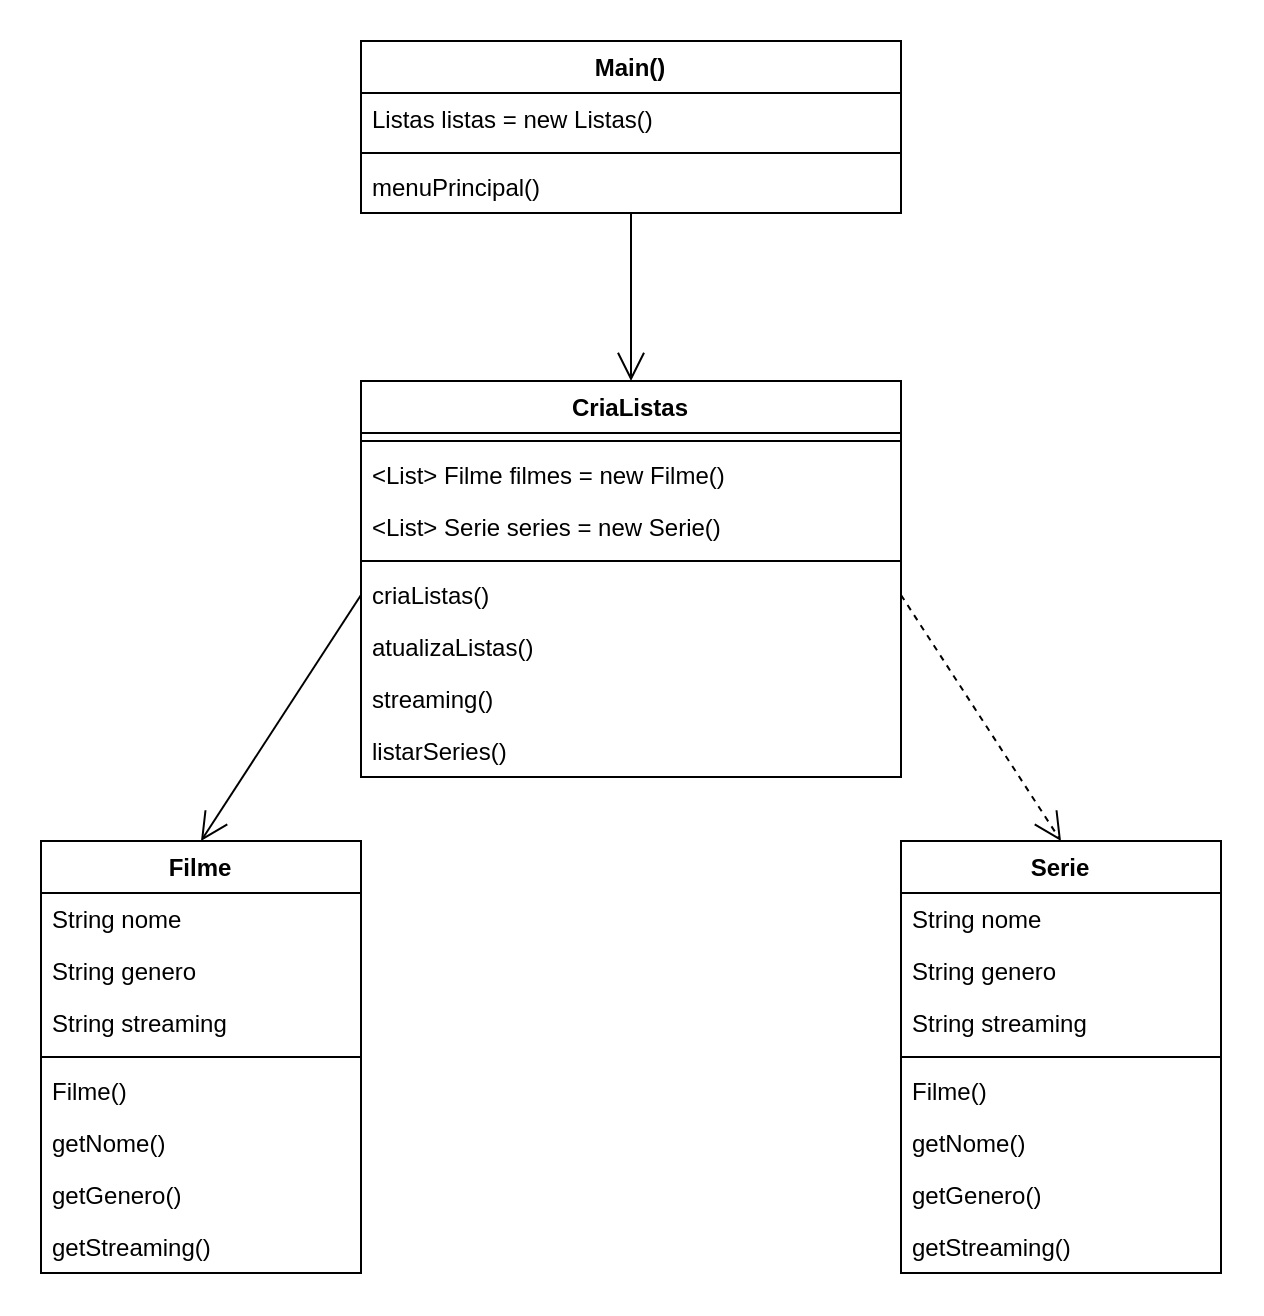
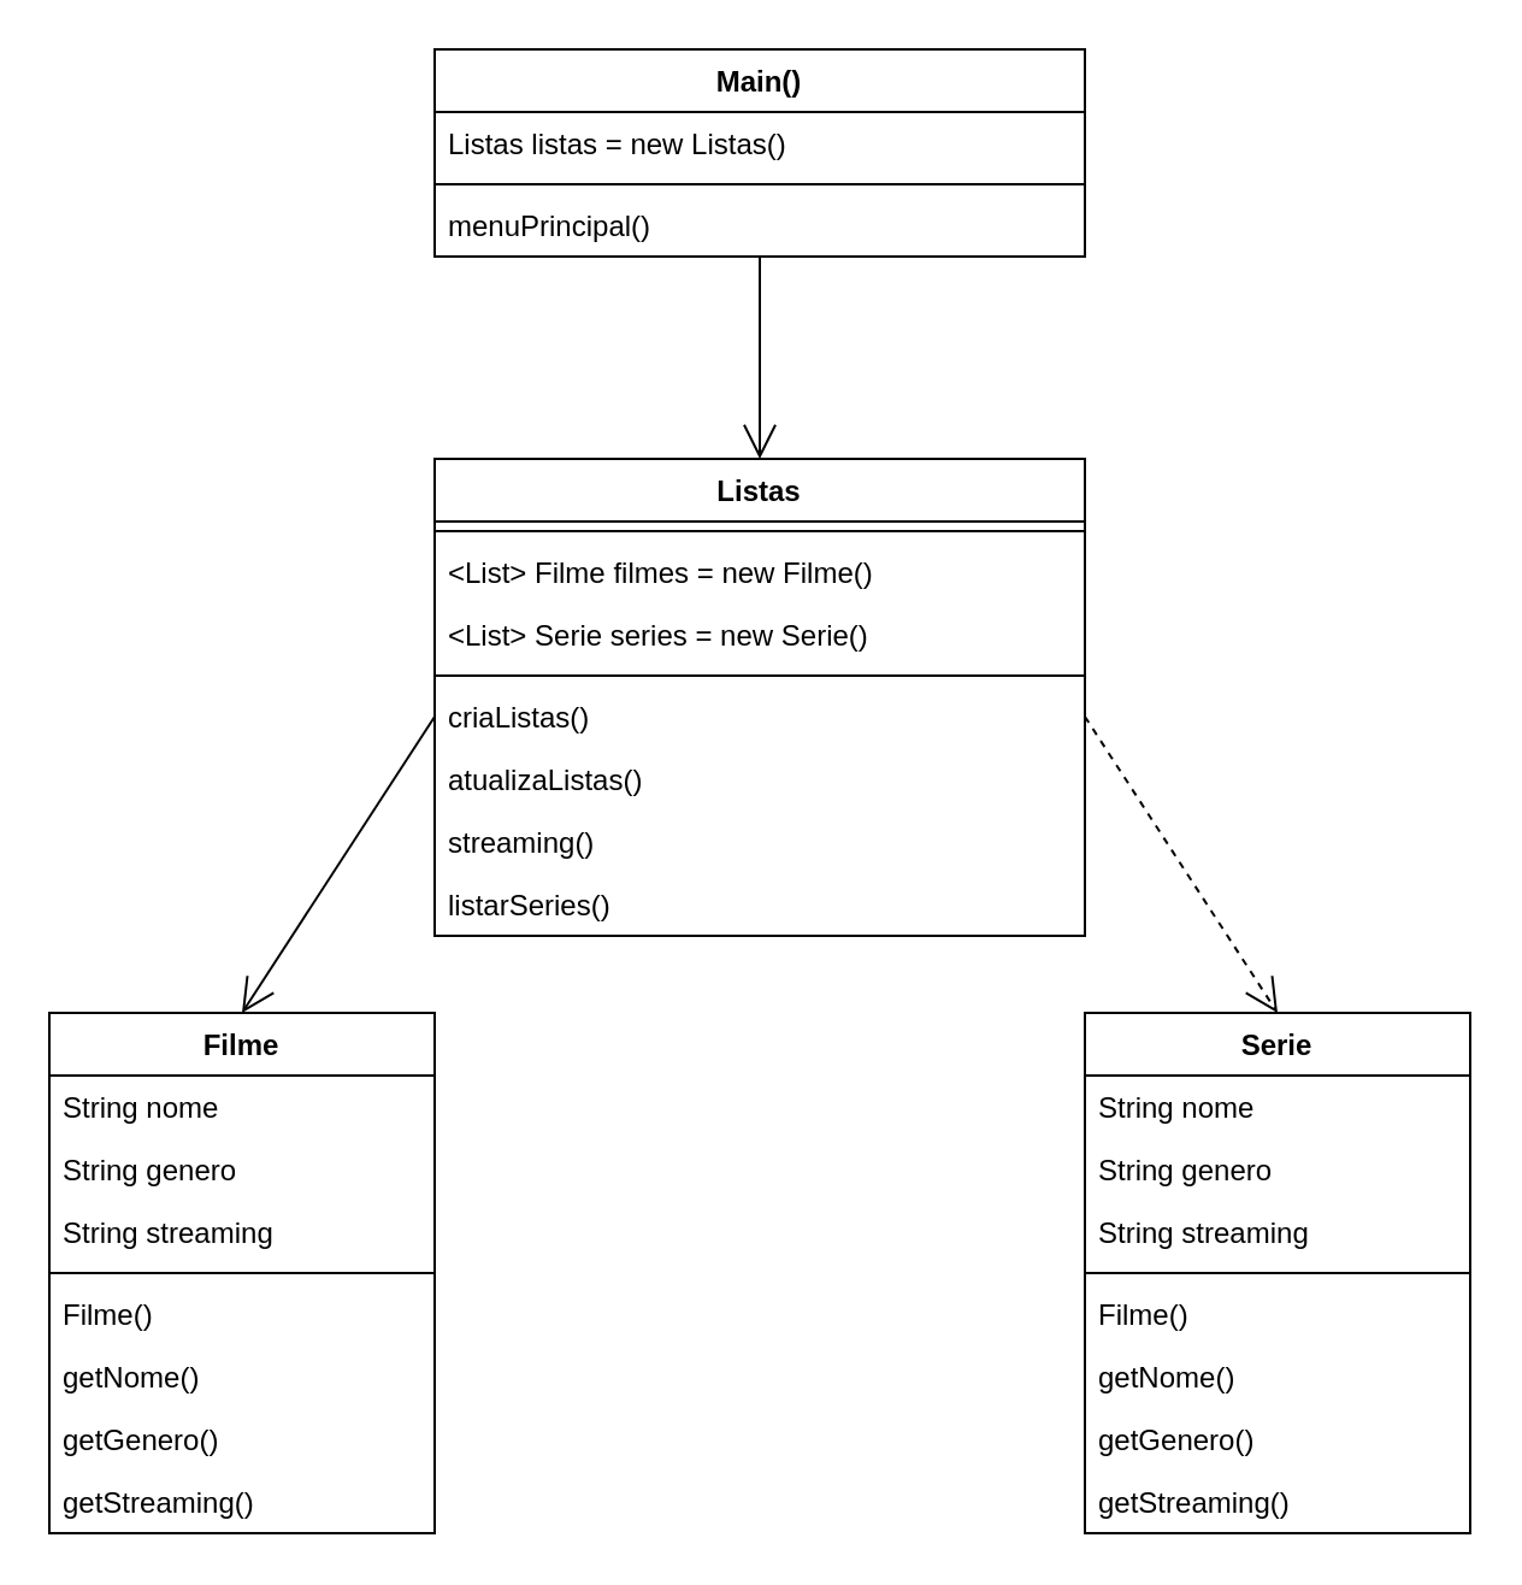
  <mxCell id="0" />
  <mxCell id="1" parent="0" />
  <mxCell id="2" value="Main()" style="swimlane;fontStyle=1;align=center;verticalAlign=top;childLayout=stackLayout;horizontal=1;startSize=26;horizontalStack=0;resizeParent=1;resizeParentMax=0;resizeLast=0;collapsible=1;marginBottom=0;" vertex="1" parent="1"><mxGeometry x="180" y="20" width="270" height="86" as="geometry" /></mxCell>
  <mxCell id="3" value="Listas listas = new Listas()" style="text;strokeColor=none;fillColor=none;align=left;verticalAlign=top;spacingLeft=4;spacingRight=4;overflow=hidden;rotatable=0;points=[[0,0.5],[1,0.5]];portConstraint=eastwest;" vertex="1" parent="2"><mxGeometry y="26" width="270" height="26" as="geometry" /></mxCell>
  <mxCell id="4" value="" style="line;strokeWidth=1;fillColor=none;align=left;verticalAlign=middle;spacingTop=-1;spacingLeft=3;spacingRight=3;rotatable=0;labelPosition=right;points=[];portConstraint=eastwest;strokeColor=inherit;" vertex="1" parent="2"><mxGeometry y="52" width="270" height="8" as="geometry" /></mxCell>
  <mxCell id="5" value="menuPrincipal()" style="text;strokeColor=none;fillColor=none;align=left;verticalAlign=top;spacingLeft=4;spacingRight=4;overflow=hidden;rotatable=0;points=[[0,0.5],[1,0.5]];portConstraint=eastwest;" vertex="1" parent="2"><mxGeometry y="60" width="270" height="26" as="geometry" /></mxCell>
- <mxCell id="6" value="CriaListas" style="swimlane;fontStyle=1;align=center;verticalAlign=top;childLayout=stackLayout;horizontal=1;startSize=26;horizontalStack=0;resizeParent=1;resizeParentMax=0;resizeLast=0;collapsible=1;marginBottom=0;" vertex="1" parent="1"><mxGeometry x="180" y="190" width="270" height="198" as="geometry" /></mxCell>
+ <mxCell id="6" value="Listas" style="swimlane;fontStyle=1;align=center;verticalAlign=top;childLayout=stackLayout;horizontal=1;startSize=26;horizontalStack=0;resizeParent=1;resizeParentMax=0;resizeLast=0;collapsible=1;marginBottom=0;" vertex="1" parent="1"><mxGeometry x="180" y="190" width="270" height="198" as="geometry" /></mxCell>
  <mxCell id="7" value="" style="line;strokeWidth=1;fillColor=none;align=left;verticalAlign=middle;spacingTop=-1;spacingLeft=3;spacingRight=3;rotatable=0;labelPosition=right;points=[];portConstraint=eastwest;strokeColor=inherit;" vertex="1" parent="6"><mxGeometry y="26" width="270" height="8" as="geometry" /></mxCell>
  <mxCell id="8" value="&lt;List&gt; Filme filmes = new Filme()" style="text;strokeColor=none;fillColor=none;align=left;verticalAlign=top;spacingLeft=4;spacingRight=4;overflow=hidden;rotatable=0;points=[[0,0.5],[1,0.5]];portConstraint=eastwest;" vertex="1" parent="6"><mxGeometry y="34" width="270" height="26" as="geometry" /></mxCell>
  <mxCell id="9" value="&lt;List&gt; Serie series = new Serie()" style="text;strokeColor=none;fillColor=none;align=left;verticalAlign=top;spacingLeft=4;spacingRight=4;overflow=hidden;rotatable=0;points=[[0,0.5],[1,0.5]];portConstraint=eastwest;" vertex="1" parent="6"><mxGeometry y="60" width="270" height="26" as="geometry" /></mxCell>
  <mxCell id="10" value="" style="line;strokeWidth=1;fillColor=none;align=left;verticalAlign=middle;spacingTop=-1;spacingLeft=3;spacingRight=3;rotatable=0;labelPosition=right;points=[];portConstraint=eastwest;strokeColor=inherit;" vertex="1" parent="6"><mxGeometry y="86" width="270" height="8" as="geometry" /></mxCell>
  <mxCell id="11" value="criaListas()" style="text;strokeColor=none;fillColor=none;align=left;verticalAlign=top;spacingLeft=4;spacingRight=4;overflow=hidden;rotatable=0;points=[[0,0.5],[1,0.5]];portConstraint=eastwest;" vertex="1" parent="6"><mxGeometry y="94" width="270" height="26" as="geometry" /></mxCell>
  <mxCell id="12" value="atualizaListas()" style="text;strokeColor=none;fillColor=none;align=left;verticalAlign=top;spacingLeft=4;spacingRight=4;overflow=hidden;rotatable=0;points=[[0,0.5],[1,0.5]];portConstraint=eastwest;" vertex="1" parent="6"><mxGeometry y="120" width="270" height="26" as="geometry" /></mxCell>
  <mxCell id="13" value="streaming()" style="text;strokeColor=none;fillColor=none;align=left;verticalAlign=top;spacingLeft=4;spacingRight=4;overflow=hidden;rotatable=0;points=[[0,0.5],[1,0.5]];portConstraint=eastwest;" vertex="1" parent="6"><mxGeometry y="146" width="270" height="26" as="geometry" /></mxCell>
  <mxCell id="14" value="listarSeries()" style="text;strokeColor=none;fillColor=none;align=left;verticalAlign=top;spacingLeft=4;spacingRight=4;overflow=hidden;rotatable=0;points=[[0,0.5],[1,0.5]];portConstraint=eastwest;" vertex="1" parent="6"><mxGeometry y="172" width="270" height="26" as="geometry" /></mxCell>
  <mxCell id="15" value="Filme" style="swimlane;fontStyle=1;align=center;verticalAlign=top;childLayout=stackLayout;horizontal=1;startSize=26;horizontalStack=0;resizeParent=1;resizeParentMax=0;resizeLast=0;collapsible=1;marginBottom=0;" vertex="1" parent="1"><mxGeometry x="20" y="420" width="160" height="216" as="geometry" /></mxCell>
  <mxCell id="16" value="String nome" style="text;strokeColor=none;fillColor=none;align=left;verticalAlign=top;spacingLeft=4;spacingRight=4;overflow=hidden;rotatable=0;points=[[0,0.5],[1,0.5]];portConstraint=eastwest;" vertex="1" parent="15"><mxGeometry y="26" width="160" height="26" as="geometry" /></mxCell>
  <mxCell id="17" value="String genero" style="text;strokeColor=none;fillColor=none;align=left;verticalAlign=top;spacingLeft=4;spacingRight=4;overflow=hidden;rotatable=0;points=[[0,0.5],[1,0.5]];portConstraint=eastwest;" vertex="1" parent="15"><mxGeometry y="52" width="160" height="26" as="geometry" /></mxCell>
  <mxCell id="18" value="String streaming" style="text;strokeColor=none;fillColor=none;align=left;verticalAlign=top;spacingLeft=4;spacingRight=4;overflow=hidden;rotatable=0;points=[[0,0.5],[1,0.5]];portConstraint=eastwest;" vertex="1" parent="15"><mxGeometry y="78" width="160" height="26" as="geometry" /></mxCell>
  <mxCell id="19" value="" style="line;strokeWidth=1;fillColor=none;align=left;verticalAlign=middle;spacingTop=-1;spacingLeft=3;spacingRight=3;rotatable=0;labelPosition=right;points=[];portConstraint=eastwest;strokeColor=inherit;" vertex="1" parent="15"><mxGeometry y="104" width="160" height="8" as="geometry" /></mxCell>
  <mxCell id="20" value="Filme()" style="text;strokeColor=none;fillColor=none;align=left;verticalAlign=top;spacingLeft=4;spacingRight=4;overflow=hidden;rotatable=0;points=[[0,0.5],[1,0.5]];portConstraint=eastwest;" vertex="1" parent="15"><mxGeometry y="112" width="160" height="26" as="geometry" /></mxCell>
  <mxCell id="21" value="getNome()" style="text;strokeColor=none;fillColor=none;align=left;verticalAlign=top;spacingLeft=4;spacingRight=4;overflow=hidden;rotatable=0;points=[[0,0.5],[1,0.5]];portConstraint=eastwest;" vertex="1" parent="15"><mxGeometry y="138" width="160" height="26" as="geometry" /></mxCell>
  <mxCell id="22" value="getGenero()" style="text;strokeColor=none;fillColor=none;align=left;verticalAlign=top;spacingLeft=4;spacingRight=4;overflow=hidden;rotatable=0;points=[[0,0.5],[1,0.5]];portConstraint=eastwest;" vertex="1" parent="15"><mxGeometry y="164" width="160" height="26" as="geometry" /></mxCell>
  <mxCell id="23" value="getStreaming()" style="text;strokeColor=none;fillColor=none;align=left;verticalAlign=top;spacingLeft=4;spacingRight=4;overflow=hidden;rotatable=0;points=[[0,0.5],[1,0.5]];portConstraint=eastwest;" vertex="1" parent="15"><mxGeometry y="190" width="160" height="26" as="geometry" /></mxCell>
  <mxCell id="24" value="Serie" style="swimlane;fontStyle=1;align=center;verticalAlign=top;childLayout=stackLayout;horizontal=1;startSize=26;horizontalStack=0;resizeParent=1;resizeParentMax=0;resizeLast=0;collapsible=1;marginBottom=0;" vertex="1" parent="1"><mxGeometry x="450" y="420" width="160" height="216" as="geometry" /></mxCell>
  <mxCell id="25" value="String nome" style="text;strokeColor=none;fillColor=none;align=left;verticalAlign=top;spacingLeft=4;spacingRight=4;overflow=hidden;rotatable=0;points=[[0,0.5],[1,0.5]];portConstraint=eastwest;" vertex="1" parent="24"><mxGeometry y="26" width="160" height="26" as="geometry" /></mxCell>
  <mxCell id="26" value="String genero" style="text;strokeColor=none;fillColor=none;align=left;verticalAlign=top;spacingLeft=4;spacingRight=4;overflow=hidden;rotatable=0;points=[[0,0.5],[1,0.5]];portConstraint=eastwest;" vertex="1" parent="24"><mxGeometry y="52" width="160" height="26" as="geometry" /></mxCell>
  <mxCell id="27" value="String streaming" style="text;strokeColor=none;fillColor=none;align=left;verticalAlign=top;spacingLeft=4;spacingRight=4;overflow=hidden;rotatable=0;points=[[0,0.5],[1,0.5]];portConstraint=eastwest;" vertex="1" parent="24"><mxGeometry y="78" width="160" height="26" as="geometry" /></mxCell>
  <mxCell id="28" value="" style="line;strokeWidth=1;fillColor=none;align=left;verticalAlign=middle;spacingTop=-1;spacingLeft=3;spacingRight=3;rotatable=0;labelPosition=right;points=[];portConstraint=eastwest;strokeColor=inherit;" vertex="1" parent="24"><mxGeometry y="104" width="160" height="8" as="geometry" /></mxCell>
  <mxCell id="29" value="Filme()" style="text;strokeColor=none;fillColor=none;align=left;verticalAlign=top;spacingLeft=4;spacingRight=4;overflow=hidden;rotatable=0;points=[[0,0.5],[1,0.5]];portConstraint=eastwest;" vertex="1" parent="24"><mxGeometry y="112" width="160" height="26" as="geometry" /></mxCell>
  <mxCell id="30" value="getNome()" style="text;strokeColor=none;fillColor=none;align=left;verticalAlign=top;spacingLeft=4;spacingRight=4;overflow=hidden;rotatable=0;points=[[0,0.5],[1,0.5]];portConstraint=eastwest;" vertex="1" parent="24"><mxGeometry y="138" width="160" height="26" as="geometry" /></mxCell>
  <mxCell id="31" value="getGenero()" style="text;strokeColor=none;fillColor=none;align=left;verticalAlign=top;spacingLeft=4;spacingRight=4;overflow=hidden;rotatable=0;points=[[0,0.5],[1,0.5]];portConstraint=eastwest;" vertex="1" parent="24"><mxGeometry y="164" width="160" height="26" as="geometry" /></mxCell>
  <mxCell id="32" value="getStreaming()" style="text;strokeColor=none;fillColor=none;align=left;verticalAlign=top;spacingLeft=4;spacingRight=4;overflow=hidden;rotatable=0;points=[[0,0.5],[1,0.5]];portConstraint=eastwest;" vertex="1" parent="24"><mxGeometry y="190" width="160" height="26" as="geometry" /></mxCell>
  <mxCell id="33" value="" style="endArrow=open;endFill=1;endSize=12;html=1;rounded=0;exitX=0.5;exitY=1;exitDx=0;exitDy=0;entryX=0.5;entryY=0;entryDx=0;entryDy=0;" edge="1" parent="1" source="2" target="6"><mxGeometry width="160" relative="1" as="geometry"><mxPoint x="310" y="130" as="sourcePoint" /><mxPoint x="470" y="130" as="targetPoint" /></mxGeometry></mxCell>
  <mxCell id="34" value="" style="endArrow=open;endFill=1;endSize=12;html=1;rounded=0;entryX=0.5;entryY=0;entryDx=0;entryDy=0;exitX=0;exitY=0.5;exitDx=0;exitDy=0;" edge="1" parent="1" source="11" target="15"><mxGeometry width="160" relative="1" as="geometry"><mxPoint x="190" y="380" as="sourcePoint" /><mxPoint x="430" y="440" as="targetPoint" /></mxGeometry></mxCell>
  <mxCell id="35" value="" style="endArrow=open;endFill=1;endSize=12;html=1;rounded=0;entryX=0.5;entryY=0;entryDx=0;entryDy=0;exitX=1;exitY=0.5;exitDx=0;exitDy=0;dashed=1;" edge="1" parent="1" source="11" target="24"><mxGeometry width="160" relative="1" as="geometry"><mxPoint x="410" y="420" as="sourcePoint" /><mxPoint x="570" y="420" as="targetPoint" /></mxGeometry></mxCell>
